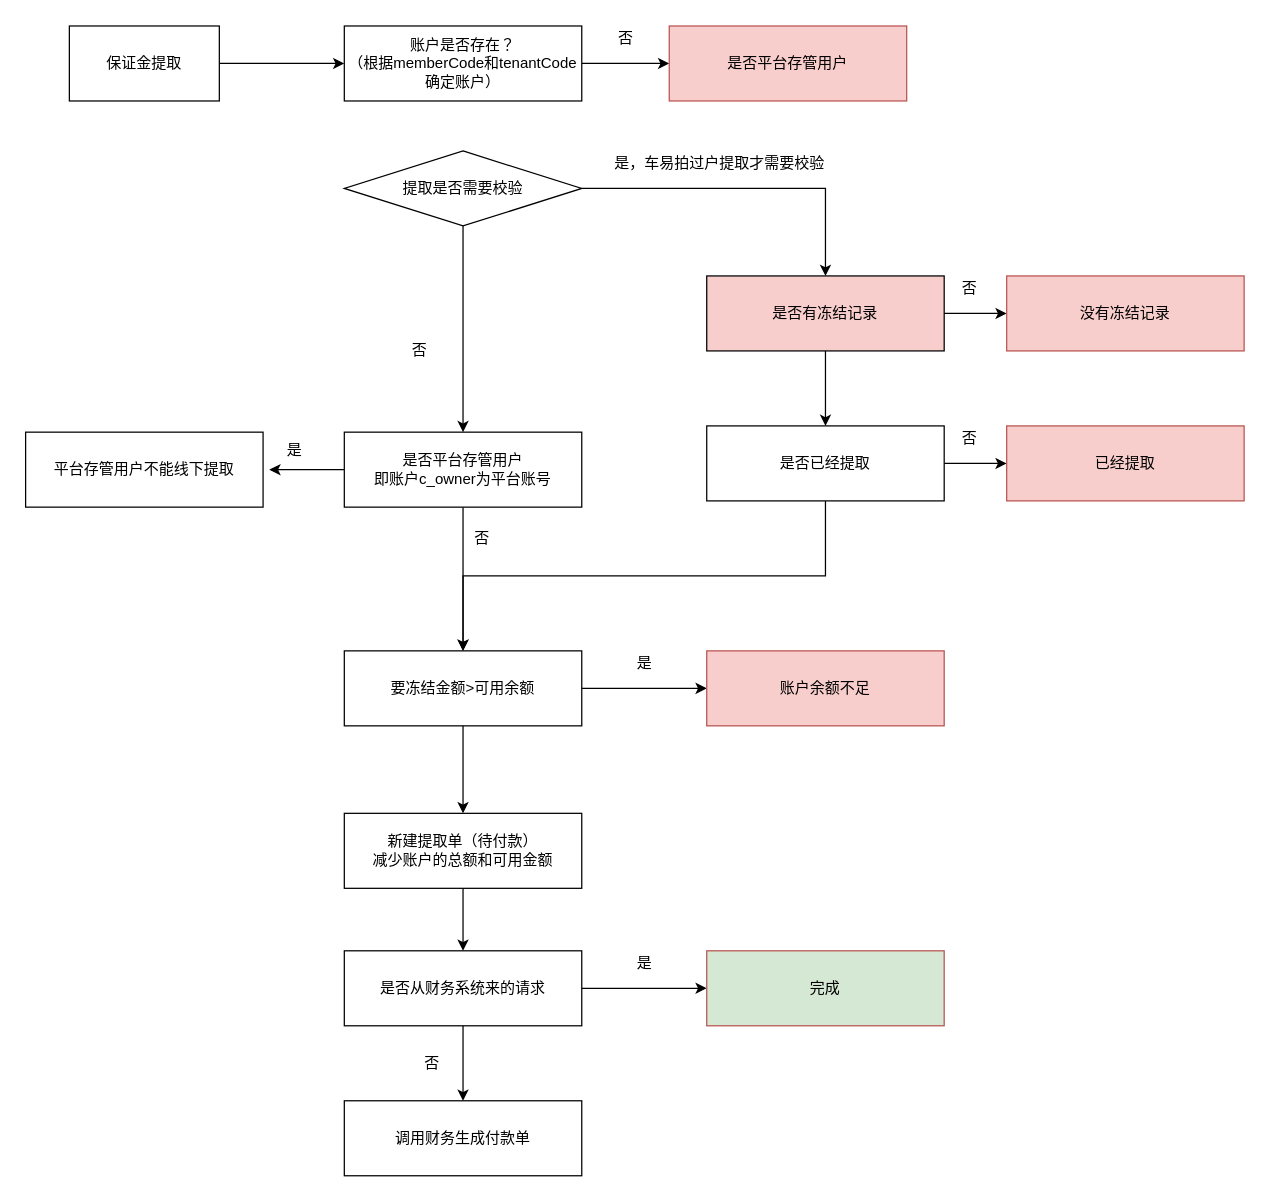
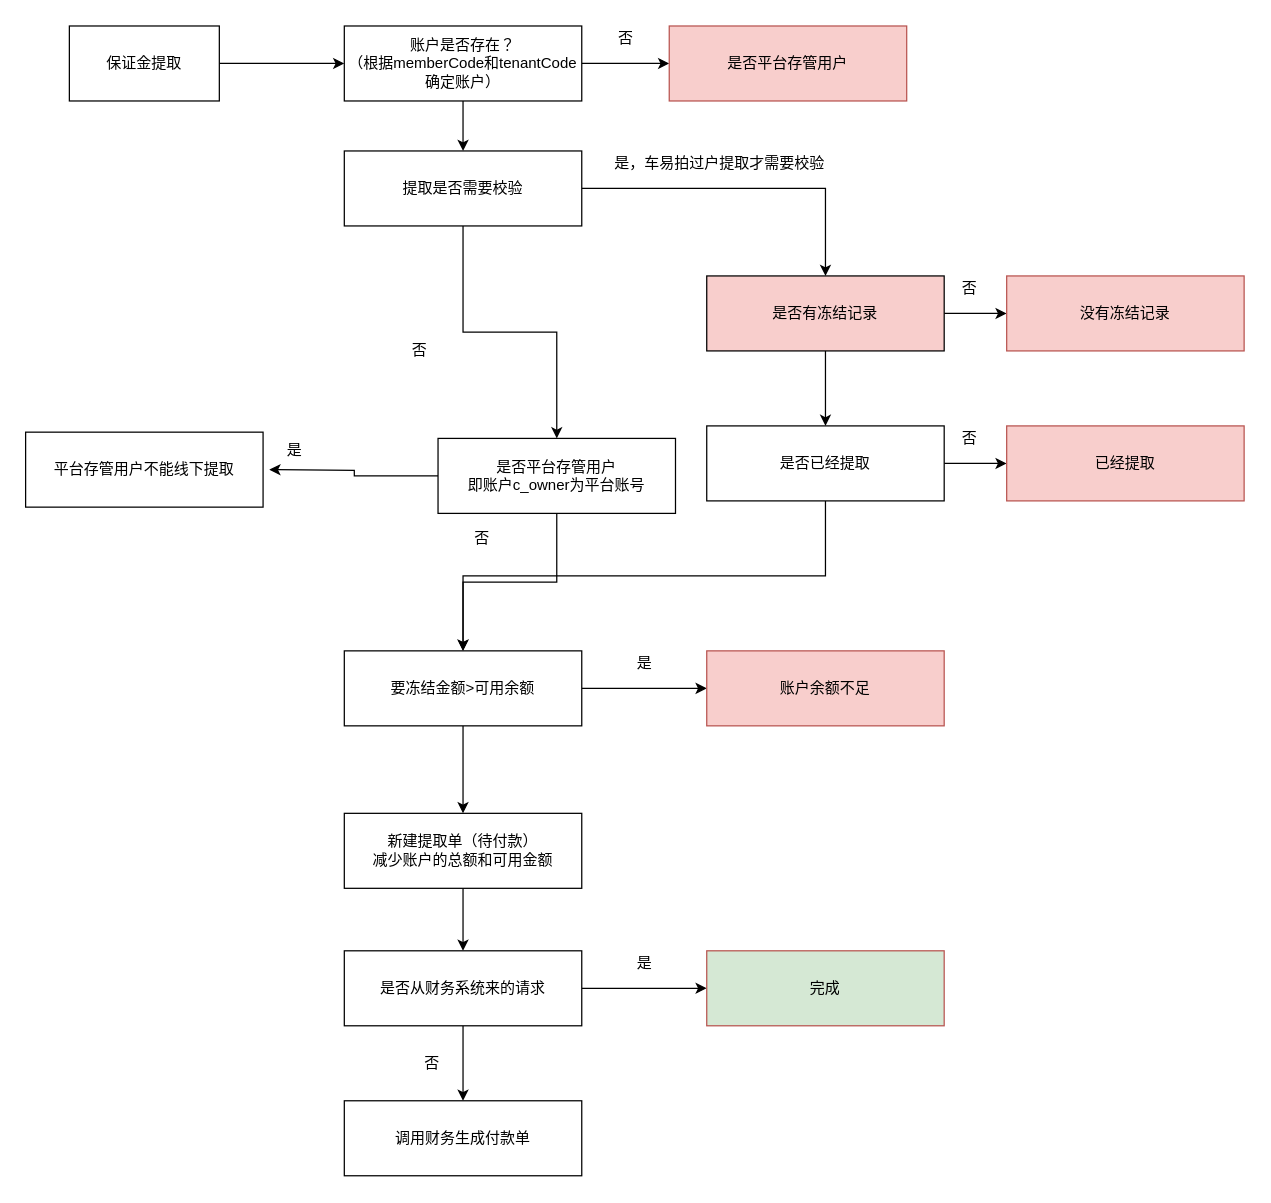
  <mxCell id="0" />
  <mxCell id="1" parent="0" />
  <mxCell id="2" style="edgeStyle=orthogonalEdgeStyle;rounded=0;orthogonalLoop=1;jettySize=auto;html=1;exitX=1;exitY=0.5;exitDx=0;exitDy=0;entryX=0;entryY=0.5;entryDx=0;entryDy=0;" edge="1" parent="1" source="3" target="6"><mxGeometry relative="1" as="geometry" /></mxCell>
  <mxCell id="3" value="保证金提取" style="rounded=0;whiteSpace=wrap;html=1;" vertex="1" parent="1"><mxGeometry x="55" y="20" width="120" height="60" as="geometry" /></mxCell>
  <mxCell id="4" style="edgeStyle=orthogonalEdgeStyle;rounded=0;orthogonalLoop=1;jettySize=auto;html=1;exitX=1;exitY=0.5;exitDx=0;exitDy=0;entryX=0;entryY=0.5;entryDx=0;entryDy=0;" edge="1" parent="1" source="6" target="7"><mxGeometry relative="1" as="geometry" /></mxCell>
+ <mxCell id="5" style="edgeStyle=orthogonalEdgeStyle;rounded=0;orthogonalLoop=1;jettySize=auto;html=1;exitX=0.5;exitY=1;exitDx=0;exitDy=0;entryX=0.5;entryY=0;entryDx=0;entryDy=0;" edge="1" parent="1" source="6" target="11"><mxGeometry relative="1" as="geometry" /></mxCell>
  <mxCell id="6" value="账户是否存在？&lt;br&gt;（根据memberCode和tenantCode&lt;br&gt;确定账户）" style="rounded=0;whiteSpace=wrap;html=1;" vertex="1" parent="1"><mxGeometry x="275" y="20" width="190" height="60" as="geometry" /></mxCell>
  <mxCell id="7" value="是否平台存管用户" style="rounded=0;whiteSpace=wrap;html=1;fillColor=#f8cecc;strokeColor=#b85450;" vertex="1" parent="1"><mxGeometry x="535" y="20" width="190" height="60" as="geometry" /></mxCell>
  <mxCell id="8" value="否" style="text;html=1;align=center;verticalAlign=middle;resizable=0;points=[];autosize=1;strokeColor=none;fillColor=none;" vertex="1" parent="1"><mxGeometry x="485" y="20" width="30" height="20" as="geometry" /></mxCell>
  <mxCell id="9" style="edgeStyle=orthogonalEdgeStyle;rounded=0;orthogonalLoop=1;jettySize=auto;html=1;exitX=1;exitY=0.5;exitDx=0;exitDy=0;" edge="1" parent="1" source="11" target="14"><mxGeometry relative="1" as="geometry" /></mxCell>
  <mxCell id="10" style="edgeStyle=orthogonalEdgeStyle;rounded=0;orthogonalLoop=1;jettySize=auto;html=1;entryX=0.5;entryY=0;entryDx=0;entryDy=0;" edge="1" parent="1" source="11" target="40"><mxGeometry relative="1" as="geometry"><mxPoint x="370" y="240" as="targetPoint" /></mxGeometry></mxCell>
- <mxCell id="11" value="提取是否需要校验" style="rhombus;whiteSpace=wrap;html=1;" vertex="1" parent="1"><mxGeometry x="275" y="120" width="190" height="60" as="geometry" /></mxCell>
+ <mxCell id="11" value="提取是否需要校验" style="rounded=0;whiteSpace=wrap;html=1;" vertex="1" parent="1"><mxGeometry x="275" y="120" width="190" height="60" as="geometry" /></mxCell>
  <mxCell id="12" style="edgeStyle=orthogonalEdgeStyle;rounded=0;orthogonalLoop=1;jettySize=auto;html=1;exitX=1;exitY=0.5;exitDx=0;exitDy=0;entryX=0;entryY=0.5;entryDx=0;entryDy=0;" edge="1" parent="1" source="14" target="33"><mxGeometry relative="1" as="geometry" /></mxCell>
  <mxCell id="13" style="edgeStyle=orthogonalEdgeStyle;rounded=0;orthogonalLoop=1;jettySize=auto;html=1;exitX=0.5;exitY=1;exitDx=0;exitDy=0;entryX=0.5;entryY=0;entryDx=0;entryDy=0;" edge="1" parent="1" source="14" target="32"><mxGeometry relative="1" as="geometry" /></mxCell>
  <mxCell id="14" value="是否有冻结记录" style="rounded=0;whiteSpace=wrap;html=1;fillColor=#f8cecc;" vertex="1" parent="1"><mxGeometry x="565" y="220" width="190" height="60" as="geometry" /></mxCell>
  <mxCell id="15" value="是，车易拍过户提取才需要校验" style="text;html=1;align=center;verticalAlign=middle;resizable=0;points=[];autosize=1;strokeColor=none;fillColor=none;" vertex="1" parent="1"><mxGeometry x="485" y="120" width="180" height="20" as="geometry" /></mxCell>
  <mxCell id="16" style="edgeStyle=orthogonalEdgeStyle;rounded=0;orthogonalLoop=1;jettySize=auto;html=1;exitX=1;exitY=0.5;exitDx=0;exitDy=0;entryX=0;entryY=0.5;entryDx=0;entryDy=0;" edge="1" parent="1" source="18" target="19"><mxGeometry relative="1" as="geometry" /></mxCell>
  <mxCell id="17" style="edgeStyle=orthogonalEdgeStyle;rounded=0;orthogonalLoop=1;jettySize=auto;html=1;exitX=0.5;exitY=1;exitDx=0;exitDy=0;entryX=0.5;entryY=0;entryDx=0;entryDy=0;" edge="1" parent="1" source="18" target="22"><mxGeometry relative="1" as="geometry" /></mxCell>
  <mxCell id="18" value="要冻结金额&amp;gt;可用余额" style="rounded=0;whiteSpace=wrap;html=1;" vertex="1" parent="1"><mxGeometry x="275" y="520" width="190" height="60" as="geometry" /></mxCell>
  <mxCell id="19" value="账户余额不足" style="rounded=0;whiteSpace=wrap;html=1;fillColor=#f8cecc;strokeColor=#b85450;" vertex="1" parent="1"><mxGeometry x="565" y="520" width="190" height="60" as="geometry" /></mxCell>
  <mxCell id="20" value="是" style="text;html=1;align=center;verticalAlign=middle;resizable=0;points=[];autosize=1;strokeColor=none;fillColor=none;" vertex="1" parent="1"><mxGeometry x="500" y="520" width="30" height="20" as="geometry" /></mxCell>
  <mxCell id="21" style="edgeStyle=orthogonalEdgeStyle;rounded=0;orthogonalLoop=1;jettySize=auto;html=1;exitX=0.5;exitY=1;exitDx=0;exitDy=0;entryX=0.5;entryY=0;entryDx=0;entryDy=0;" edge="1" parent="1" source="22" target="25"><mxGeometry relative="1" as="geometry" /></mxCell>
  <mxCell id="22" value="新建提取单（待付款）&lt;br&gt;减少账户的总额和可用金额" style="rounded=0;whiteSpace=wrap;html=1;" vertex="1" parent="1"><mxGeometry x="275" y="650" width="190" height="60" as="geometry" /></mxCell>
  <mxCell id="23" style="edgeStyle=orthogonalEdgeStyle;rounded=0;orthogonalLoop=1;jettySize=auto;html=1;exitX=1;exitY=0.5;exitDx=0;exitDy=0;entryX=0;entryY=0.5;entryDx=0;entryDy=0;" edge="1" parent="1" source="25" target="26"><mxGeometry relative="1" as="geometry" /></mxCell>
  <mxCell id="24" value="" style="edgeStyle=orthogonalEdgeStyle;rounded=0;orthogonalLoop=1;jettySize=auto;html=1;" edge="1" parent="1" source="25" target="28"><mxGeometry relative="1" as="geometry" /></mxCell>
  <mxCell id="25" value="是否从财务系统来的请求" style="rounded=0;whiteSpace=wrap;html=1;" vertex="1" parent="1"><mxGeometry x="275" y="760" width="190" height="60" as="geometry" /></mxCell>
  <mxCell id="26" value="完成" style="rounded=0;whiteSpace=wrap;html=1;fillColor=#d5e8d4;strokeColor=#b85450;" vertex="1" parent="1"><mxGeometry x="565" y="760" width="190" height="60" as="geometry" /></mxCell>
  <mxCell id="27" value="是" style="text;html=1;align=center;verticalAlign=middle;resizable=0;points=[];autosize=1;strokeColor=none;fillColor=none;" vertex="1" parent="1"><mxGeometry x="500" y="760" width="30" height="20" as="geometry" /></mxCell>
  <mxCell id="28" value="调用财务生成付款单" style="rounded=0;whiteSpace=wrap;html=1;" vertex="1" parent="1"><mxGeometry x="275" y="880" width="190" height="60" as="geometry" /></mxCell>
  <mxCell id="29" value="否" style="text;html=1;align=center;verticalAlign=middle;resizable=0;points=[];autosize=1;strokeColor=none;fillColor=none;" vertex="1" parent="1"><mxGeometry x="330" y="840" width="30" height="20" as="geometry" /></mxCell>
  <mxCell id="30" style="edgeStyle=orthogonalEdgeStyle;rounded=0;orthogonalLoop=1;jettySize=auto;html=1;exitX=1;exitY=0.5;exitDx=0;exitDy=0;entryX=0;entryY=0.5;entryDx=0;entryDy=0;" edge="1" parent="1" source="32" target="34"><mxGeometry relative="1" as="geometry" /></mxCell>
  <mxCell id="31" style="edgeStyle=orthogonalEdgeStyle;rounded=0;orthogonalLoop=1;jettySize=auto;html=1;exitX=0.5;exitY=1;exitDx=0;exitDy=0;entryX=0.5;entryY=0;entryDx=0;entryDy=0;" edge="1" parent="1" source="32" target="18"><mxGeometry relative="1" as="geometry" /></mxCell>
  <mxCell id="32" value="是否已经提取" style="rounded=0;whiteSpace=wrap;html=1;" vertex="1" parent="1"><mxGeometry x="565" y="340" width="190" height="60" as="geometry" /></mxCell>
  <mxCell id="33" value="没有冻结记录" style="rounded=0;whiteSpace=wrap;html=1;fillColor=#f8cecc;strokeColor=#b85450;" vertex="1" parent="1"><mxGeometry x="805" y="220" width="190" height="60" as="geometry" /></mxCell>
  <mxCell id="34" value="已经提取" style="rounded=0;whiteSpace=wrap;html=1;fillColor=#f8cecc;strokeColor=#b85450;" vertex="1" parent="1"><mxGeometry x="805" y="340" width="190" height="60" as="geometry" /></mxCell>
  <mxCell id="35" value="否" style="text;html=1;align=center;verticalAlign=middle;resizable=0;points=[];autosize=1;strokeColor=none;fillColor=none;" vertex="1" parent="1"><mxGeometry x="760" y="220" width="30" height="20" as="geometry" /></mxCell>
  <mxCell id="36" value="否" style="text;html=1;align=center;verticalAlign=middle;resizable=0;points=[];autosize=1;strokeColor=none;fillColor=none;" vertex="1" parent="1"><mxGeometry x="760" y="340" width="30" height="20" as="geometry" /></mxCell>
  <mxCell id="37" value="否" style="text;html=1;align=center;verticalAlign=middle;resizable=0;points=[];autosize=1;strokeColor=none;fillColor=none;" vertex="1" parent="1"><mxGeometry x="320" y="270" width="30" height="20" as="geometry" /></mxCell>
  <mxCell id="38" style="edgeStyle=orthogonalEdgeStyle;rounded=0;orthogonalLoop=1;jettySize=auto;html=1;" edge="1" parent="1" source="40" target="18"><mxGeometry relative="1" as="geometry" /></mxCell>
  <mxCell id="39" style="edgeStyle=orthogonalEdgeStyle;rounded=0;orthogonalLoop=1;jettySize=auto;html=1;exitX=0;exitY=0.5;exitDx=0;exitDy=0;" edge="1" parent="1" source="40"><mxGeometry relative="1" as="geometry"><mxPoint x="215" y="375" as="targetPoint" /></mxGeometry></mxCell>
- <mxCell id="40" value="是否平台存管用户&lt;br&gt;即账户c_owner为平台账号" style="rounded=0;whiteSpace=wrap;html=1;" vertex="1" parent="1"><mxGeometry x="275" y="345" width="190" height="60" as="geometry" /></mxCell>
+ <mxCell id="40" value="是否平台存管用户&lt;br&gt;即账户c_owner为平台账号" style="rounded=0;whiteSpace=wrap;html=1;" vertex="1" parent="1"><mxGeometry x="350" y="350" width="190" height="60" as="geometry" /></mxCell>
  <mxCell id="41" value="否" style="text;html=1;align=center;verticalAlign=middle;resizable=0;points=[];autosize=1;strokeColor=none;fillColor=none;" vertex="1" parent="1"><mxGeometry x="370" y="420" width="30" height="20" as="geometry" /></mxCell>
  <mxCell id="42" value="&lt;pre&gt;平台存管用户不能线下提取&lt;/pre&gt;" style="rounded=0;whiteSpace=wrap;html=1;" vertex="1" parent="1"><mxGeometry x="20" y="345" width="190" height="60" as="geometry" /></mxCell>
  <mxCell id="43" value="是" style="text;html=1;align=center;verticalAlign=middle;resizable=0;points=[];autosize=1;strokeColor=none;fillColor=none;" vertex="1" parent="1"><mxGeometry x="220" y="350" width="30" height="20" as="geometry" /></mxCell>
